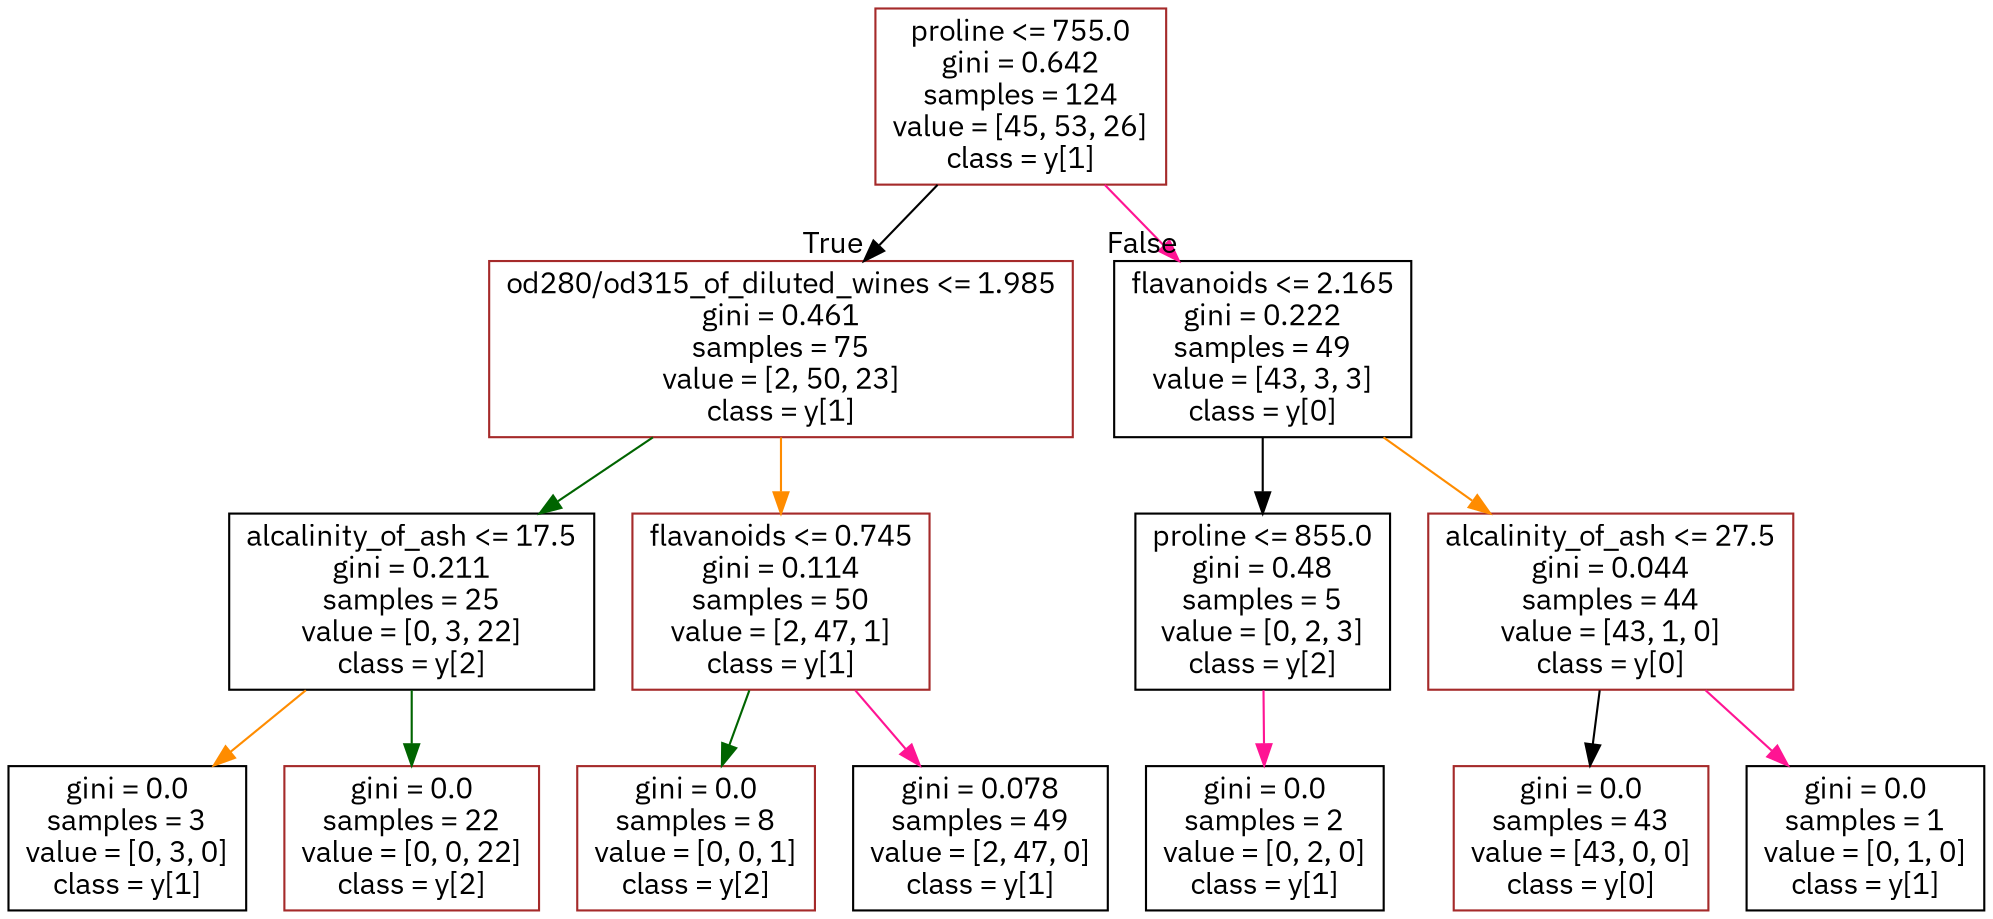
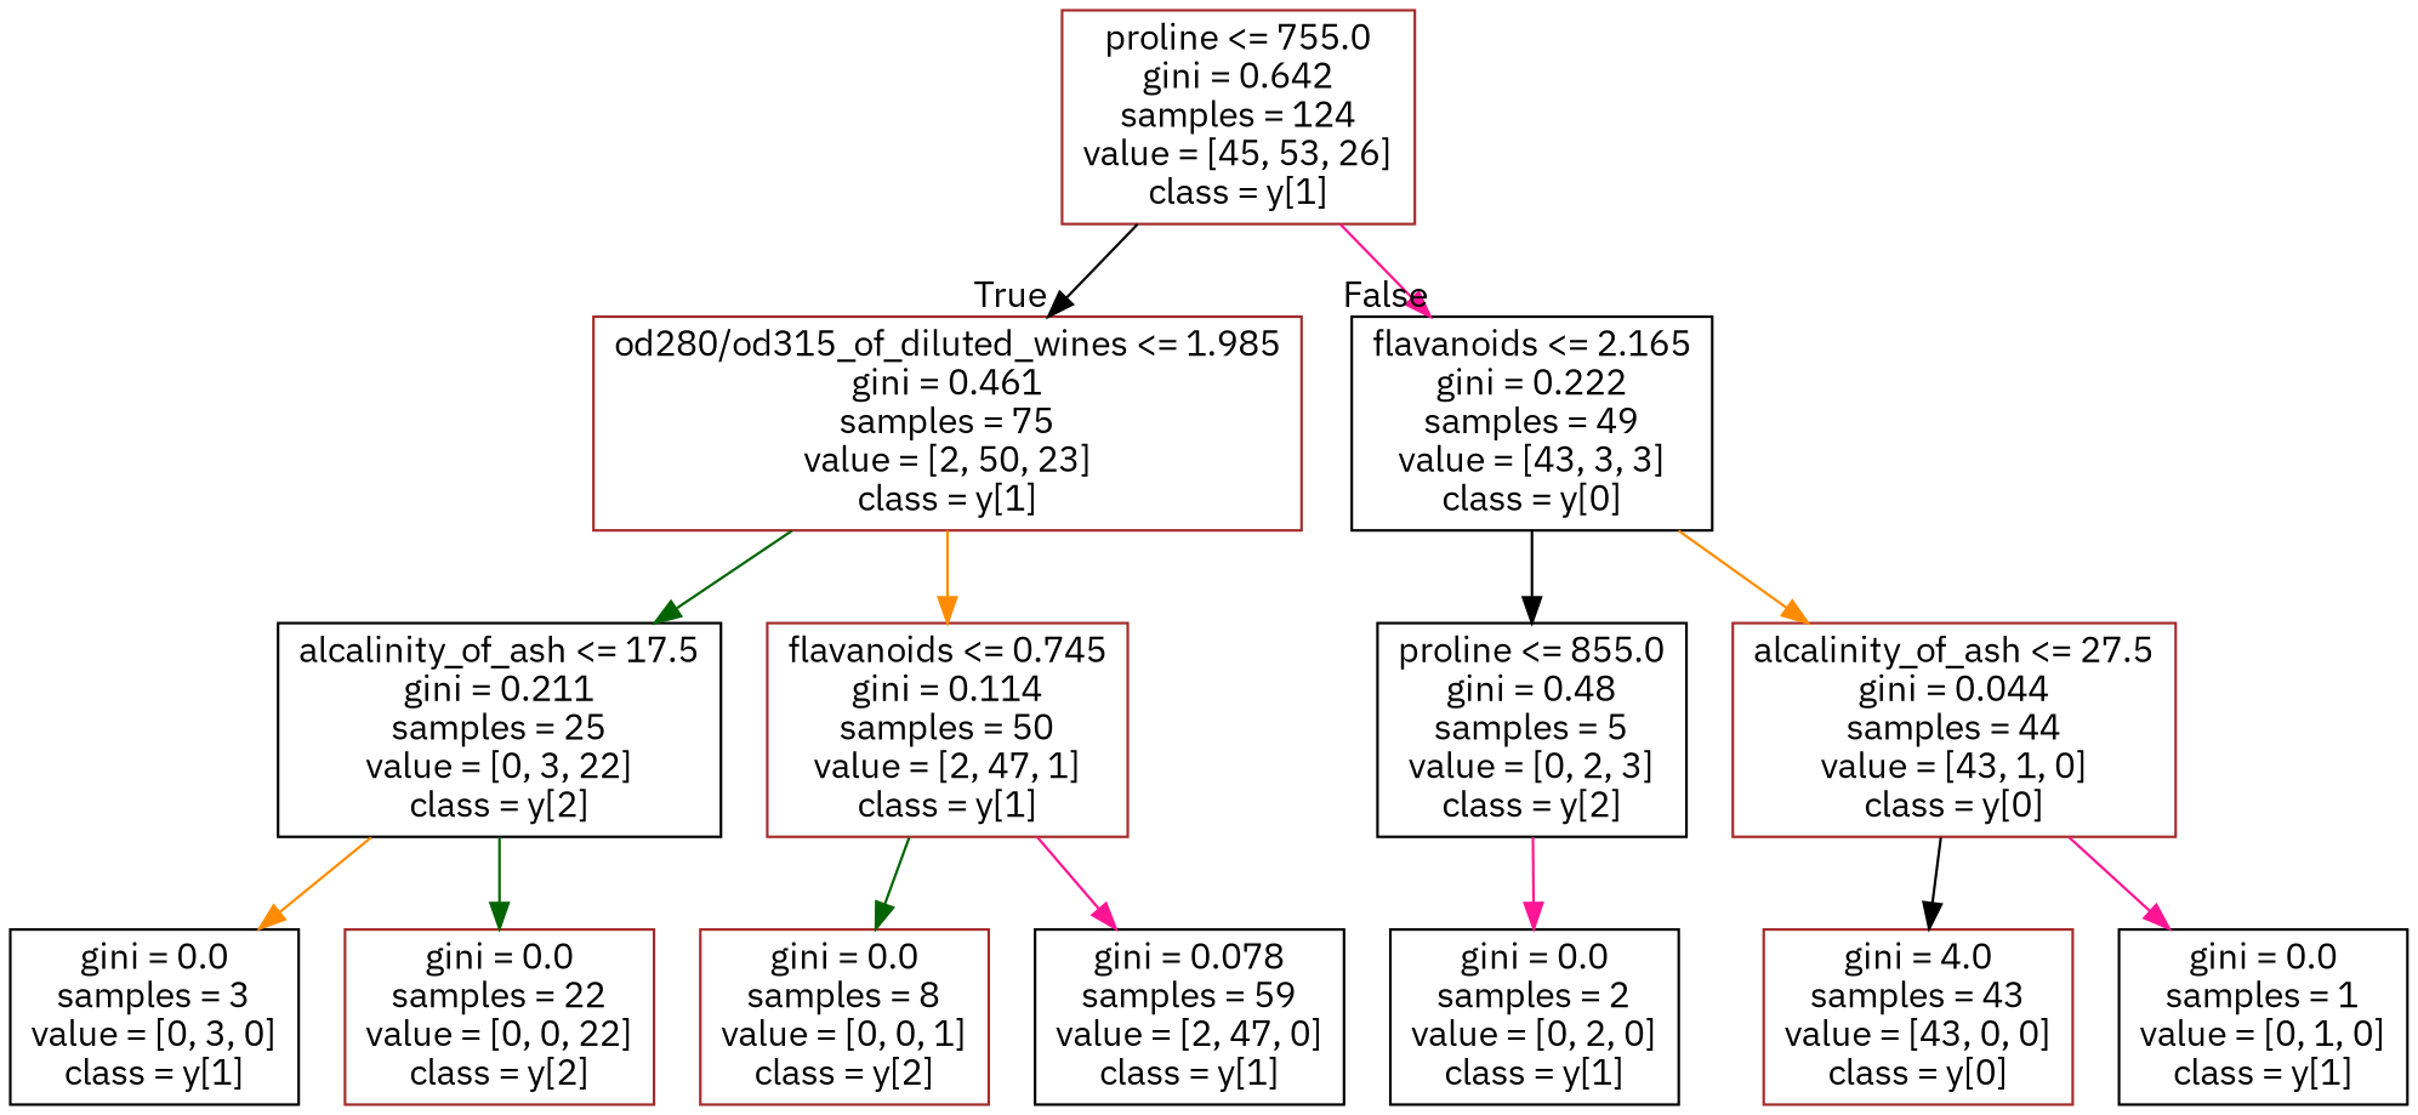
  digraph {
    fontname="IBM Plex Sans"
    node [color=brown fontname="IBM Plex Sans" shape=box]
    edge [color=deeppink fontname="IBM Plex Sans"]
    n1 [label="proline <= 755.0\ngini = 0.642\nsamples = 124\nvalue = [45, 53, 26]\nclass = y[1]"]
    n2 [label="od280/od315_of_diluted_wines <= 1.985\ngini = 0.461\nsamples = 75\nvalue = [2, 50, 23]\nclass = y[1]"]
    n3 [color=black label="flavanoids <= 2.165\ngini = 0.222\nsamples = 49\nvalue = [43, 3, 3]\nclass = y[0]"]
    n4 [color=black label="alcalinity_of_ash <= 17.5\ngini = 0.211\nsamples = 25\nvalue = [0, 3, 22]\nclass = y[2]"]
    n5 [label="flavanoids <= 0.745\ngini = 0.114\nsamples = 50\nvalue = [2, 47, 1]\nclass = y[1]"]
    n6 [color=black label="proline <= 855.0\ngini = 0.48\nsamples = 5\nvalue = [0, 2, 3]\nclass = y[2]"]
    n7 [label="alcalinity_of_ash <= 27.5\ngini = 0.044\nsamples = 44\nvalue = [43, 1, 0]\nclass = y[0]"]
    n8 [color=black label="gini = 0.0\nsamples = 3\nvalue = [0, 3, 0]\nclass = y[1]"]
    n9 [label="gini = 0.0\nsamples = 22\nvalue = [0, 0, 22]\nclass = y[2]"]
    n10 [label="gini = 0.0\nsamples = 8\nvalue = [0, 0, 1]\nclass = y[2]"]
-   n11 [color=black label="gini = 0.078\nsamples = 49\nvalue = [2, 47, 0]\nclass = y[1]"]
+   n11 [color=black label="gini = 0.078\nsamples = 59\nvalue = [2, 47, 0]\nclass = y[1]"]
    n12 [color=black label="gini = 0.0\nsamples = 2\nvalue = [0, 2, 0]\nclass = y[1]"]
-   n13 [label="gini = 0.0\nsamples = 43\nvalue = [43, 0, 0]\nclass = y[0]"]
+   n13 [label="gini = 4.0\nsamples = 43\nvalue = [43, 0, 0]\nclass = y[0]"]
    n14 [color=black label="gini = 0.0\nsamples = 1\nvalue = [0, 1, 0]\nclass = y[1]"]
    n1 -> n2 [color=black headlabel=True labelangle=45 labeldistance=2.5]
    n1 -> n3 [headlabel=False labelangle=-45 labeldistance=2.5]
    n2 -> n4 [color=darkgreen]
    n2 -> n5 [color=darkorange]
    n3 -> n6 [color=black]
    n3 -> n7 [color=darkorange]
    n4 -> n8 [color=darkorange]
    n4 -> n9 [color=darkgreen]
    n5 -> n10 [color=darkgreen]
    n5 -> n11
    n6 -> n12
    n7 -> n13 [color=black]
    n7 -> n14
  }
